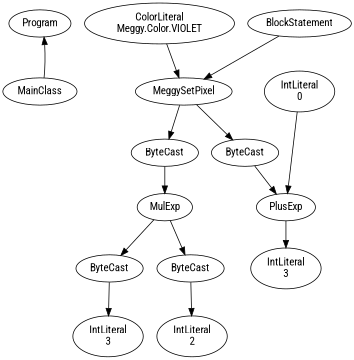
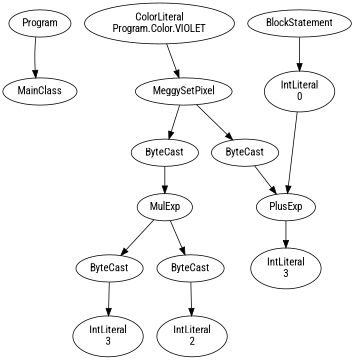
  digraph {
    fontname="Roboto Condensed"
    node [fontname="Roboto Condensed"]
    edge [fontname="Roboto Condensed"]
    n1 [label=Program]
    n2 [label=MainClass]
    n3 [label=BlockStatement]
    n4 [label=MeggySetPixel]
    n5 [label=ByteCast]
    n6 [label=ByteCast]
    n7 [label=MulExp]
    n8 [label=PlusExp]
-   n9 [label="ColorLiteral\nMeggy.Color.VIOLET"]
+   n9 [label="ColorLiteral\nProgram.Color.VIOLET"]
    n10 [label=ByteCast]
    n11 [label=ByteCast]
    n12 [label="IntLiteral\n3"]
    n13 [label="IntLiteral\n2"]
    n14 [label="IntLiteral\n3"]
    n15 [label="IntLiteral\n0"]
-   n2 -> n1
-   n3 -> n4
+   n1 -> n2
+   n3 -> n15
    n4 -> n5
    n4 -> n6
    n5 -> n7
    n6 -> n8
    n7 -> n10
    n7 -> n11
    n8 -> n14
    n9 -> n4
    n10 -> n12
    n11 -> n13
    n15 -> n8
  }
